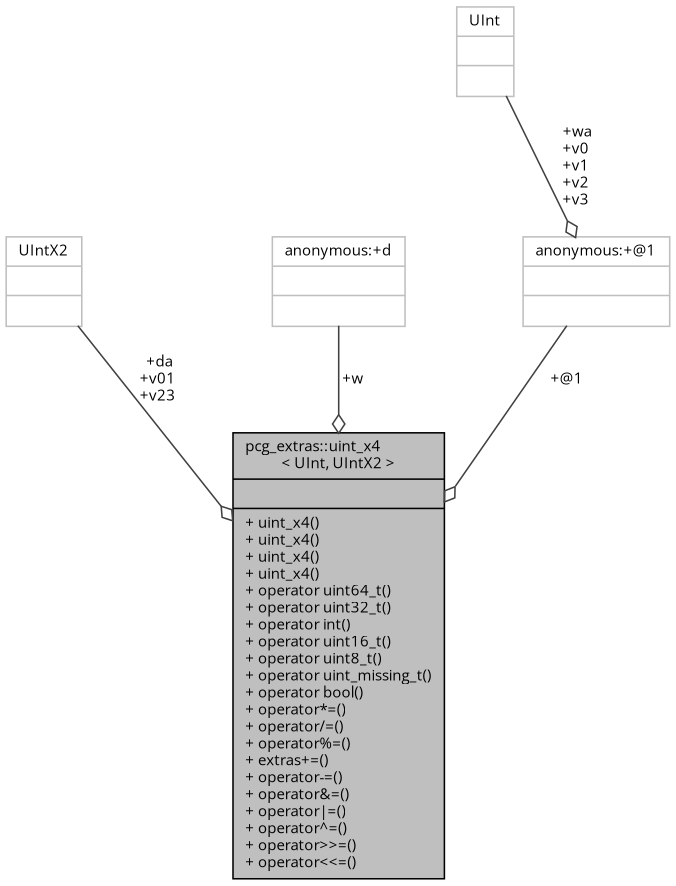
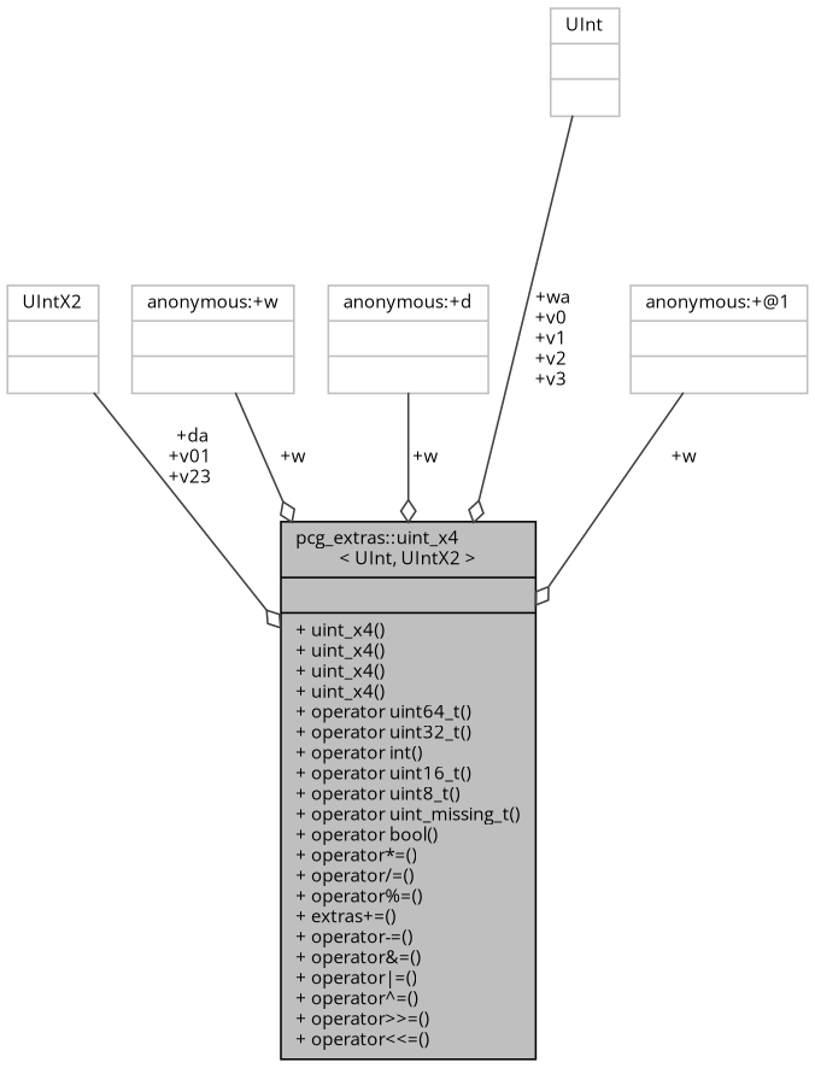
  digraph {
    fontname="Open Sans"
    node [color=grey75 fillcolor=white fontname="Open Sans" fontsize=10 shape=record style=filled]
    edge [arrowhead=odiamond color=grey25 fontname="Open Sans" fontsize=10 labelfontname=Helvetica labelfontsize=10 style=solid]
    n1 [color=black fillcolor=grey75 fontcolor=black height=0.2 label="{pcg_extras::uint_x4\l\< UInt, UIntX2 \>\n||+ uint_x4()\l+ uint_x4()\l+ uint_x4()\l+ uint_x4()\l+ operator uint64_t()\l+ operator uint32_t()\l+ operator int()\l+ operator uint16_t()\l+ operator uint8_t()\l+ operator uint_missing_t()\l+ operator bool()\l+ operator*=()\l+ operator/=()\l+ operator%=()\l+ extras+=()\l+ operator-=()\l+ operator&=()\l+ operator\|=()\l+ operator^=()\l+ operator\>\>=()\l+ operator\<\<=()\l}" width=0.4]
    n2 [height=0.2 label="{UIntX2\n||}" width=0.4]
+   n3 [height=0.2 label="{anonymous:+w\n||}" width=0.4]
    n4 [height=0.2 label="{anonymous:+d\n||}" width=0.4]
    n5 [height=0.2 label="{anonymous:+@1\n||}" width=0.4]
    n6 [height=0.2 label="{UInt\n||}" width=0.4]
    n2 -> n1 [label=" +da\n+v01\n+v23"]
+   n3 -> n1 [label=" +w"]
    n4 -> n1 [label=" +w"]
-   n5 -> n1 [label=" +@1"]
-   n6 -> n5 [label=" +wa\n+v0\n+v1\n+v2\n+v3"]
+   n5 -> n1 [label=" +w"]
+   n6 -> n1 [label=" +wa\n+v0\n+v1\n+v2\n+v3"]
  }
